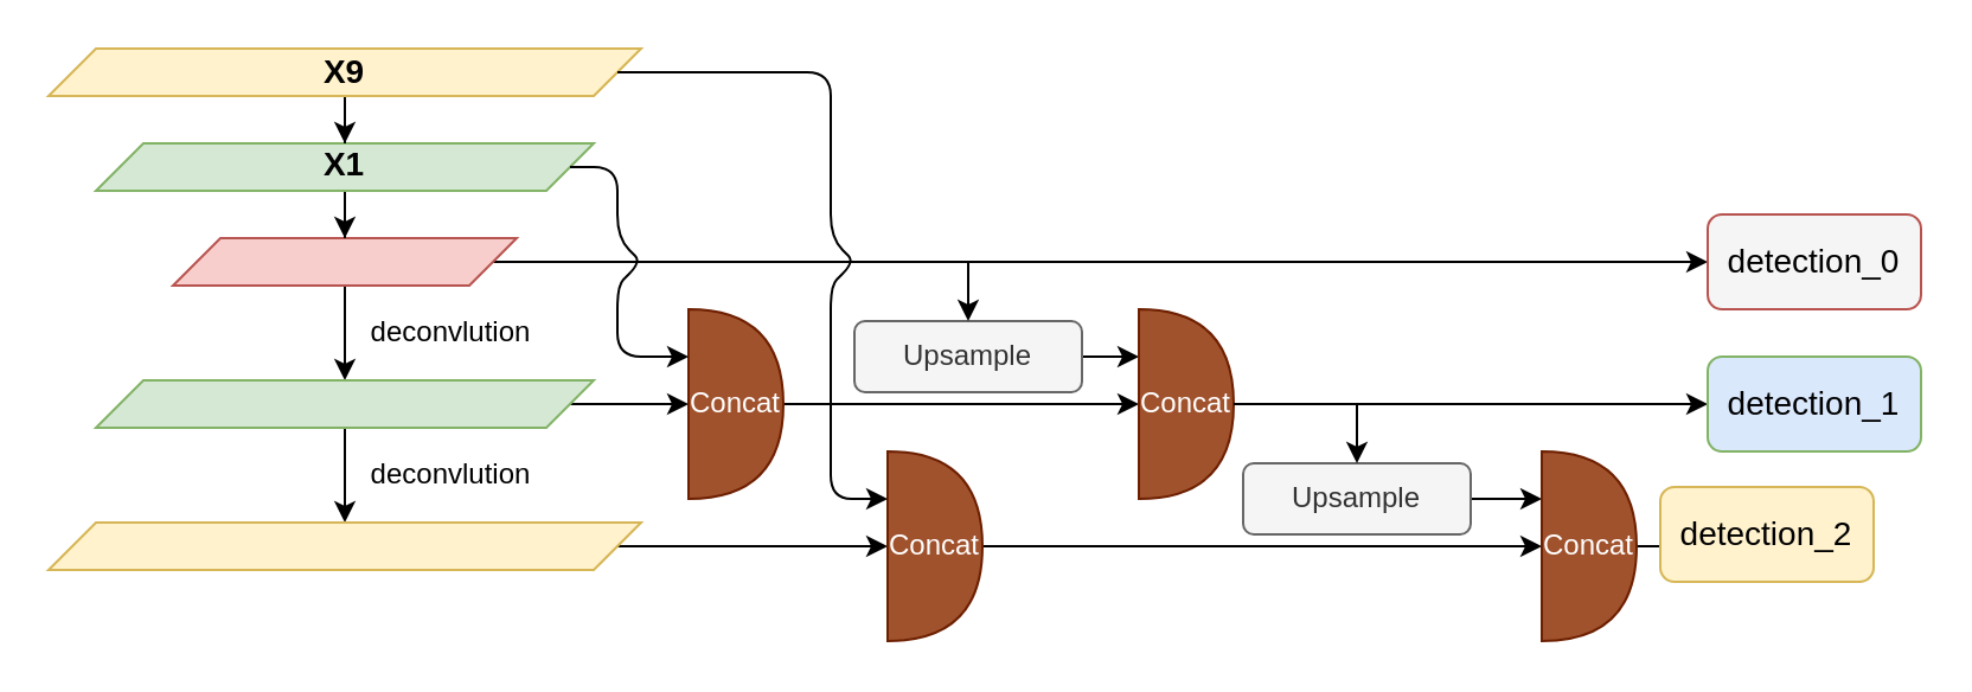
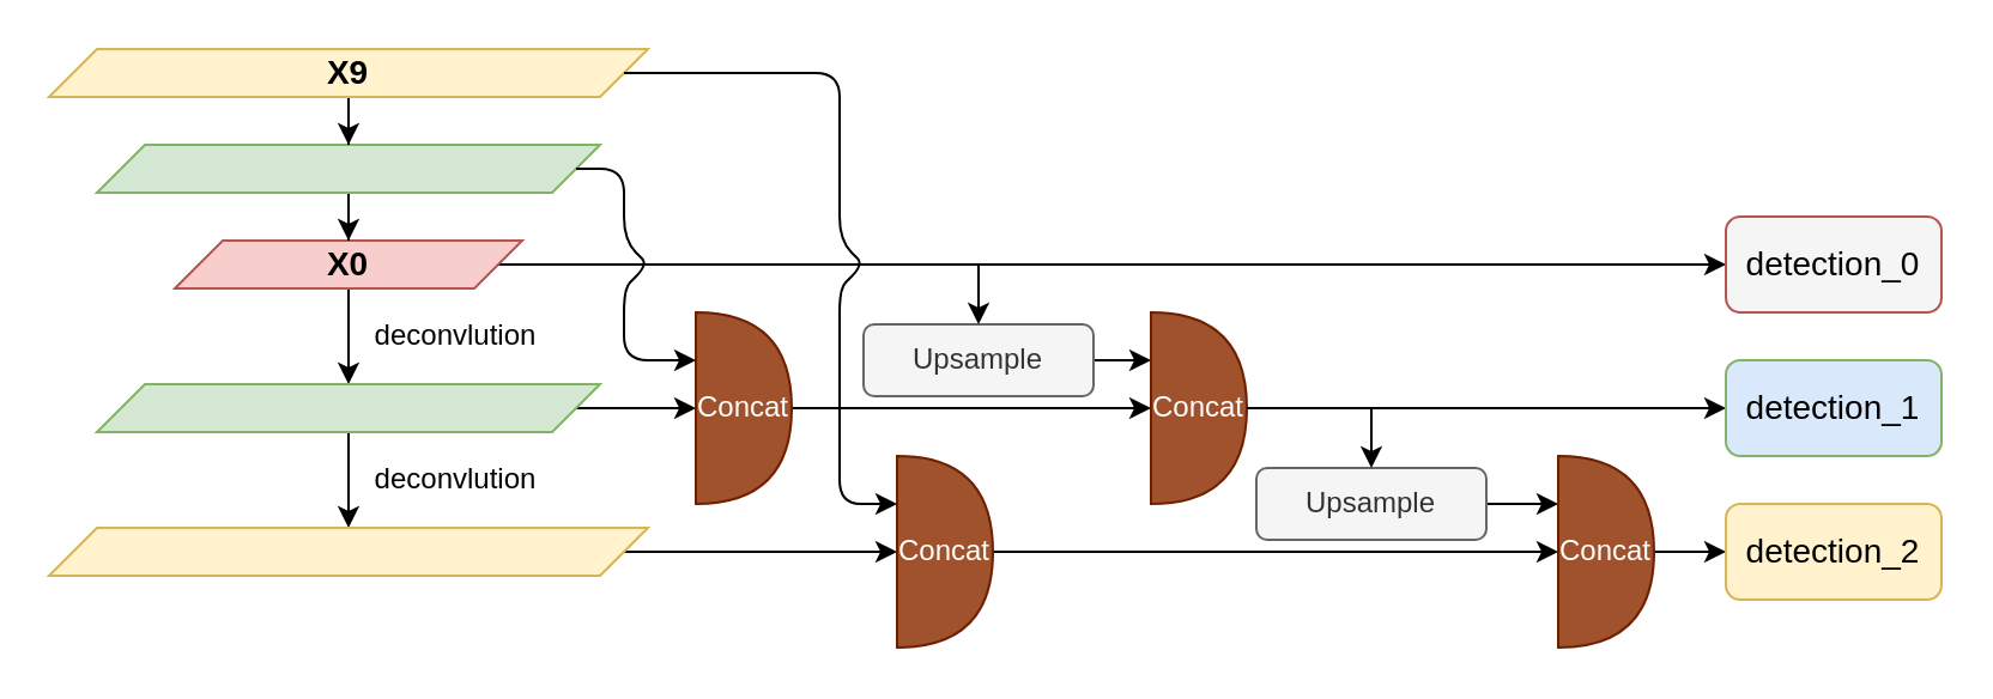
  <mxCell id="0" />
  <mxCell id="1" parent="0" />
  <mxCell id="2" value="" style="edgeStyle=orthogonalEdgeStyle;rounded=0;orthogonalLoop=1;jettySize=auto;html=1;" edge="1" parent="1" source="4" target="12"><mxGeometry relative="1" as="geometry" /></mxCell>
  <mxCell id="3" value="" style="endArrow=classic;html=1;fontFamily=Helvetica;fontSize=11;fontColor=#000000;align=center;strokeColor=#000000;edgeStyle=orthogonalEdgeStyle;" edge="1" parent="1" source="4" target="33"><mxGeometry relative="1" as="geometry"><mxPoint x="560" y="110" as="targetPoint" /></mxGeometry></mxCell>
  <mxCell id="4" value="" style="shape=parallelogram;perimeter=parallelogramPerimeter;whiteSpace=wrap;html=1;fixedSize=1;fillColor=#f8cecc;strokeColor=#b85450;" vertex="1" parent="1"><mxGeometry x="72.5" y="100" width="145" height="20" as="geometry" /></mxCell>
  <mxCell id="5" value="" style="edgeStyle=orthogonalEdgeStyle;rounded=0;orthogonalLoop=1;jettySize=auto;html=1;" edge="1" parent="1" source="6" target="4"><mxGeometry relative="1" as="geometry" /></mxCell>
  <mxCell id="6" value="" style="shape=parallelogram;perimeter=parallelogramPerimeter;whiteSpace=wrap;html=1;fixedSize=1;fillColor=#d5e8d4;strokeColor=#82b366;" vertex="1" parent="1"><mxGeometry x="40" y="60" width="210" height="20" as="geometry" /></mxCell>
  <mxCell id="7" value="" style="edgeStyle=orthogonalEdgeStyle;rounded=0;orthogonalLoop=1;jettySize=auto;html=1;" edge="1" parent="1" source="8" target="6"><mxGeometry relative="1" as="geometry" /></mxCell>
  <mxCell id="8" value="" style="shape=parallelogram;perimeter=parallelogramPerimeter;whiteSpace=wrap;html=1;fixedSize=1;fillColor=#fff2cc;strokeColor=#d6b656;" vertex="1" parent="1"><mxGeometry x="20" y="20" width="250" height="20" as="geometry" /></mxCell>
  <mxCell id="9" value="&lt;font size=&quot;1&quot;&gt;&lt;b style=&quot;font-size: 14px&quot;&gt;X9&lt;/b&gt;&lt;/font&gt;" style="text;html=1;strokeColor=none;align=center;verticalAlign=middle;whiteSpace=wrap;rounded=0;perimeterSpacing=5;" vertex="1" parent="1"><mxGeometry x="125" y="20" width="40" height="20" as="geometry" /></mxCell>
  <mxCell id="10" value="" style="edgeStyle=orthogonalEdgeStyle;rounded=0;orthogonalLoop=1;jettySize=auto;html=1;" edge="1" parent="1" source="12" target="15"><mxGeometry relative="1" as="geometry" /></mxCell>
  <mxCell id="11" value="" style="edgeStyle=orthogonalEdgeStyle;rounded=0;orthogonalLoop=1;jettySize=auto;html=1;" edge="1" parent="1" source="12" target="20"><mxGeometry relative="1" as="geometry" /></mxCell>
  <mxCell id="12" value="" style="shape=parallelogram;perimeter=parallelogramPerimeter;whiteSpace=wrap;html=1;fixedSize=1;fillColor=#d5e8d4;strokeColor=#82b366;" vertex="1" parent="1"><mxGeometry x="40" y="160" width="210" height="20" as="geometry" /></mxCell>
  <mxCell id="13" value="deconvlution" style="text;html=1;strokeColor=none;fillColor=none;align=center;verticalAlign=middle;whiteSpace=wrap;rounded=0;" vertex="1" parent="1"><mxGeometry x="150" y="130" width="80" height="20" as="geometry" /></mxCell>
  <mxCell id="14" value="" style="edgeStyle=orthogonalEdgeStyle;rounded=0;orthogonalLoop=1;jettySize=auto;html=1;" edge="1" parent="1" source="15" target="27"><mxGeometry relative="1" as="geometry" /></mxCell>
  <mxCell id="15" value="" style="shape=parallelogram;perimeter=parallelogramPerimeter;whiteSpace=wrap;html=1;fixedSize=1;fillColor=#fff2cc;strokeColor=#d6b656;" vertex="1" parent="1"><mxGeometry x="20" y="220" width="250" height="20" as="geometry" /></mxCell>
  <mxCell id="16" value="deconvlution" style="text;html=1;strokeColor=none;fillColor=none;align=center;verticalAlign=middle;whiteSpace=wrap;rounded=0;" vertex="1" parent="1"><mxGeometry x="150" y="190" width="80" height="20" as="geometry" /></mxCell>
  <mxCell id="17" value="" style="edgeStyle=orthogonalEdgeStyle;rounded=0;orthogonalLoop=1;jettySize=auto;html=1;entryX=0;entryY=0.25;entryDx=0;entryDy=0;entryPerimeter=0;" edge="1" parent="1" source="18" target="21"><mxGeometry relative="1" as="geometry" /></mxCell>
  <mxCell id="18" value="Upsample" style="rounded=1;whiteSpace=wrap;html=1;fillColor=#f5f5f5;strokeColor=#666666;fontColor=#333333;" vertex="1" parent="1"><mxGeometry x="360" y="135" width="96" height="30" as="geometry" /></mxCell>
  <mxCell id="19" value="" style="edgeStyle=orthogonalEdgeStyle;rounded=0;orthogonalLoop=1;jettySize=auto;html=1;" edge="1" parent="1" source="20" target="21"><mxGeometry relative="1" as="geometry" /></mxCell>
  <mxCell id="20" value="&lt;font style=&quot;font-size: 12px&quot;&gt;Concat&lt;/font&gt;" style="shape=or;whiteSpace=wrap;html=1;fillColor=#a0522d;strokeColor=#6D1F00;fontColor=#ffffff;" vertex="1" parent="1"><mxGeometry x="290" y="130" width="40" height="80" as="geometry" /></mxCell>
  <mxCell id="21" value="&lt;font style=&quot;font-size: 12px&quot;&gt;Concat&lt;/font&gt;" style="shape=or;whiteSpace=wrap;html=1;fillColor=#a0522d;strokeColor=#6D1F00;fontColor=#ffffff;" vertex="1" parent="1"><mxGeometry x="480" y="130" width="40" height="80" as="geometry" /></mxCell>
  <mxCell id="22" value="" style="endArrow=classic;html=1;entryX=0.5;entryY=0;entryDx=0;entryDy=0;" edge="1" parent="1" target="18"><mxGeometry width="50" height="50" relative="1" as="geometry"><mxPoint x="408" y="110" as="sourcePoint" /><mxPoint x="455" y="110" as="targetPoint" /></mxGeometry></mxCell>
  <mxCell id="23" value="" style="endArrow=classic;html=1;fontFamily=Helvetica;fontSize=11;fontColor=#000000;align=center;strokeColor=#000000;edgeStyle=orthogonalEdgeStyle;exitX=1;exitY=0.5;exitDx=0;exitDy=0;exitPerimeter=0;entryX=0;entryY=0.5;entryDx=0;entryDy=0;" edge="1" parent="1" source="21" target="34"><mxGeometry relative="1" as="geometry"><mxPoint x="570" y="179" as="sourcePoint" /><mxPoint x="930" y="170" as="targetPoint" /><Array as="points" /></mxGeometry></mxCell>
  <mxCell id="24" value="" style="edgeStyle=orthogonalEdgeStyle;rounded=0;orthogonalLoop=1;jettySize=auto;html=1;entryX=0;entryY=0.25;entryDx=0;entryDy=0;entryPerimeter=0;" edge="1" parent="1" source="25" target="32"><mxGeometry relative="1" as="geometry" /></mxCell>
  <mxCell id="25" value="Upsample" style="rounded=1;whiteSpace=wrap;html=1;fillColor=#f5f5f5;strokeColor=#666666;fontColor=#333333;" vertex="1" parent="1"><mxGeometry x="524" y="195" width="96" height="30" as="geometry" /></mxCell>
  <mxCell id="26" value="" style="edgeStyle=orthogonalEdgeStyle;rounded=0;orthogonalLoop=1;jettySize=auto;html=1;entryX=0;entryY=0.5;entryDx=0;entryDy=0;entryPerimeter=0;" edge="1" parent="1" source="27" target="32"><mxGeometry relative="1" as="geometry" /></mxCell>
  <mxCell id="27" value="&lt;font style=&quot;font-size: 12px&quot;&gt;Concat&lt;/font&gt;" style="shape=or;whiteSpace=wrap;html=1;fillColor=#a0522d;strokeColor=#6D1F00;fontColor=#ffffff;" vertex="1" parent="1"><mxGeometry x="374" y="190" width="40" height="80" as="geometry" /></mxCell>
  <mxCell id="28" value="" style="endArrow=classic;html=1;exitX=1;exitY=0.5;exitDx=0;exitDy=0;entryX=0;entryY=0.25;entryDx=0;entryDy=0;entryPerimeter=0;" edge="1" parent="1" source="6" target="20"><mxGeometry width="50" height="50" relative="1" as="geometry"><mxPoint x="330" y="30" as="sourcePoint" /><mxPoint x="380" y="-20" as="targetPoint" /><Array as="points"><mxPoint x="260" y="70" /><mxPoint x="260" y="100" /><mxPoint x="270" y="110" /><mxPoint x="260" y="120" /><mxPoint x="260" y="150" /></Array></mxGeometry></mxCell>
  <mxCell id="29" value="" style="endArrow=classic;html=1;exitX=1;exitY=0.5;exitDx=0;exitDy=0;entryX=0;entryY=0.25;entryDx=0;entryDy=0;entryPerimeter=0;" edge="1" parent="1" source="8" target="27"><mxGeometry width="50" height="50" relative="1" as="geometry"><mxPoint x="300" y="40" as="sourcePoint" /><mxPoint x="350" y="-10" as="targetPoint" /><Array as="points"><mxPoint x="350" y="30" /><mxPoint x="350" y="100" /><mxPoint x="360" y="110" /><mxPoint x="350" y="120" /><mxPoint x="350" y="210" /></Array></mxGeometry></mxCell>
  <mxCell id="30" value="" style="endArrow=classic;html=1;entryX=0.5;entryY=0;entryDx=0;entryDy=0;" edge="1" parent="1" target="25"><mxGeometry width="50" height="50" relative="1" as="geometry"><mxPoint x="572" y="170" as="sourcePoint" /><mxPoint x="640" y="190" as="targetPoint" /></mxGeometry></mxCell>
  <mxCell id="31" value="" style="edgeStyle=orthogonalEdgeStyle;rounded=0;orthogonalLoop=1;jettySize=auto;html=1;" edge="1" parent="1" source="32" target="35"><mxGeometry relative="1" as="geometry" /></mxCell>
  <mxCell id="32" value="&lt;font style=&quot;font-size: 12px&quot;&gt;Concat&lt;/font&gt;" style="shape=or;whiteSpace=wrap;html=1;fillColor=#a0522d;strokeColor=#6D1F00;fontColor=#ffffff;" vertex="1" parent="1"><mxGeometry x="650" y="190" width="40" height="80" as="geometry" /></mxCell>
  <mxCell id="33" value="&lt;font style=&quot;font-size: 14px&quot;&gt;detection_0&lt;/font&gt;" style="rounded=1;whiteSpace=wrap;html=1;strokeColor=#b85450;fillColor=#f5f5f5;" vertex="1" parent="1"><mxGeometry x="720" y="90" width="90" height="40" as="geometry" /></mxCell>
  <mxCell id="34" value="&lt;font style=&quot;font-size: 14px&quot;&gt;detection_1&lt;/font&gt;" style="rounded=1;whiteSpace=wrap;html=1;strokeColor=#82b366;fillColor=#dae8fc;" vertex="1" parent="1"><mxGeometry x="720" y="150" width="90" height="40" as="geometry" /></mxCell>
- <mxCell id="35" value="&lt;font style=&quot;font-size: 14px&quot;&gt;detection_2&lt;/font&gt;" style="rounded=1;whiteSpace=wrap;html=1;strokeColor=#d6b656;fillColor=#fff2cc;" vertex="1" parent="1"><mxGeometry x="700" y="205" width="90" height="40" as="geometry" /></mxCell>
- <mxCell id="36" value="&lt;font size=&quot;1&quot;&gt;&lt;b style=&quot;font-size: 14px&quot;&gt;X1&lt;/b&gt;&lt;/font&gt;" style="text;html=1;strokeColor=none;align=center;verticalAlign=middle;whiteSpace=wrap;rounded=0;perimeterSpacing=5;" vertex="1" parent="1"><mxGeometry x="125" y="59" width="40" height="20" as="geometry" /></mxCell>
+ <mxCell id="35" value="&lt;font style=&quot;font-size: 14px&quot;&gt;detection_2&lt;/font&gt;" style="rounded=1;whiteSpace=wrap;html=1;strokeColor=#d6b656;fillColor=#fff2cc;" vertex="1" parent="1"><mxGeometry x="720" y="210" width="90" height="40" as="geometry" /></mxCell>
+ <mxCell id="37" value="&lt;font size=&quot;1&quot;&gt;&lt;b style=&quot;font-size: 14px&quot;&gt;X0&lt;/b&gt;&lt;/font&gt;" style="text;html=1;strokeColor=none;align=center;verticalAlign=middle;whiteSpace=wrap;rounded=0;perimeterSpacing=5;" vertex="1" parent="1"><mxGeometry x="125" y="100" width="40" height="20" as="geometry" /></mxCell>
